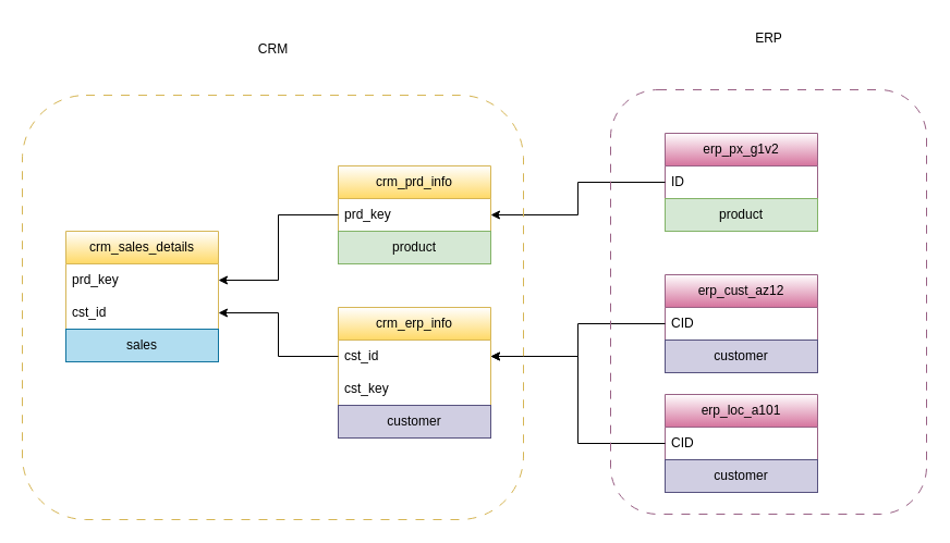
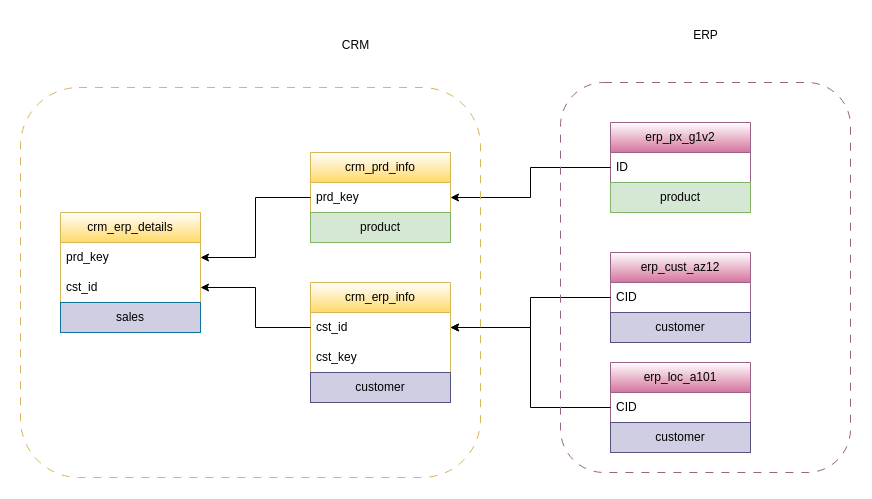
  <mxCell id="0" />
  <mxCell id="1" parent="0" />
  <mxCell id="2" value="crm_erp_info" style="swimlane;fontStyle=0;childLayout=stackLayout;horizontal=1;startSize=30;horizontalStack=0;resizeParent=1;resizeParentMax=0;resizeLast=0;collapsible=1;marginBottom=0;whiteSpace=wrap;html=1;fillColor=default;gradientColor=#ffd966;strokeColor=#d6b656;" parent="1" vertex="1"><mxGeometry x="310" y="282" width="140" height="90" as="geometry" /></mxCell>
  <mxCell id="3" value="cst_id" style="text;strokeColor=none;fillColor=none;align=left;verticalAlign=middle;spacingLeft=4;spacingRight=4;overflow=hidden;points=[[0,0.5],[1,0.5]];portConstraint=eastwest;rotatable=0;whiteSpace=wrap;html=1;" parent="2" vertex="1"><mxGeometry y="30" width="140" height="30" as="geometry" /></mxCell>
  <mxCell id="4" value="cst_key" style="text;strokeColor=none;fillColor=none;align=left;verticalAlign=middle;spacingLeft=4;spacingRight=4;overflow=hidden;points=[[0,0.5],[1,0.5]];portConstraint=eastwest;rotatable=0;whiteSpace=wrap;html=1;" parent="2" vertex="1"><mxGeometry y="60" width="140" height="30" as="geometry" /></mxCell>
  <mxCell id="5" value="crm_prd_info" style="swimlane;fontStyle=0;childLayout=stackLayout;horizontal=1;startSize=30;horizontalStack=0;resizeParent=1;resizeParentMax=0;resizeLast=0;collapsible=1;marginBottom=0;whiteSpace=wrap;html=1;fillColor=default;gradientColor=#ffd966;strokeColor=#d6b656;" parent="1" vertex="1"><mxGeometry x="310" y="152" width="140" height="60" as="geometry" /></mxCell>
  <mxCell id="6" value="prd_key" style="text;strokeColor=none;fillColor=none;align=left;verticalAlign=middle;spacingLeft=4;spacingRight=4;overflow=hidden;points=[[0,0.5],[1,0.5]];portConstraint=eastwest;rotatable=0;whiteSpace=wrap;html=1;" parent="5" vertex="1"><mxGeometry y="30" width="140" height="30" as="geometry" /></mxCell>
- <mxCell id="7" value="crm_sales_details" style="swimlane;fontStyle=0;childLayout=stackLayout;horizontal=1;startSize=30;horizontalStack=0;resizeParent=1;resizeParentMax=0;resizeLast=0;collapsible=1;marginBottom=0;whiteSpace=wrap;html=1;fillColor=default;gradientColor=#ffd966;strokeColor=#d6b656;" parent="1" vertex="1"><mxGeometry x="60" y="212" width="140" height="90" as="geometry" /></mxCell>
+ <mxCell id="7" value="crm_erp_details" style="swimlane;fontStyle=0;childLayout=stackLayout;horizontal=1;startSize=30;horizontalStack=0;resizeParent=1;resizeParentMax=0;resizeLast=0;collapsible=1;marginBottom=0;whiteSpace=wrap;html=1;fillColor=default;gradientColor=#ffd966;strokeColor=#d6b656;" parent="1" vertex="1"><mxGeometry x="60" y="212" width="140" height="90" as="geometry" /></mxCell>
  <mxCell id="8" value="prd_key" style="text;strokeColor=none;fillColor=none;align=left;verticalAlign=middle;spacingLeft=4;spacingRight=4;overflow=hidden;points=[[0,0.5],[1,0.5]];portConstraint=eastwest;rotatable=0;whiteSpace=wrap;html=1;" parent="7" vertex="1"><mxGeometry y="30" width="140" height="30" as="geometry" /></mxCell>
  <mxCell id="9" value="cst_id" style="text;strokeColor=none;fillColor=none;align=left;verticalAlign=middle;spacingLeft=4;spacingRight=4;overflow=hidden;points=[[0,0.5],[1,0.5]];portConstraint=eastwest;rotatable=0;whiteSpace=wrap;html=1;" parent="7" vertex="1"><mxGeometry y="60" width="140" height="30" as="geometry" /></mxCell>
  <mxCell id="10" value="erp_loc_a101" style="swimlane;fontStyle=0;childLayout=stackLayout;horizontal=1;startSize=30;horizontalStack=0;resizeParent=1;resizeParentMax=0;resizeLast=0;collapsible=1;marginBottom=0;whiteSpace=wrap;html=1;fillColor=default;gradientColor=#d5739d;strokeColor=#996185;" parent="1" vertex="1"><mxGeometry x="610" y="362" width="140" height="60" as="geometry" /></mxCell>
  <mxCell id="11" value="CID" style="text;strokeColor=none;fillColor=none;align=left;verticalAlign=middle;spacingLeft=4;spacingRight=4;overflow=hidden;points=[[0,0.5],[1,0.5]];portConstraint=eastwest;rotatable=0;whiteSpace=wrap;html=1;" parent="10" vertex="1"><mxGeometry y="30" width="140" height="30" as="geometry" /></mxCell>
  <mxCell id="12" value="erp_cust_az12" style="swimlane;fontStyle=0;childLayout=stackLayout;horizontal=1;startSize=30;horizontalStack=0;resizeParent=1;resizeParentMax=0;resizeLast=0;collapsible=1;marginBottom=0;whiteSpace=wrap;html=1;fillColor=default;gradientColor=#d5739d;strokeColor=#996185;" parent="1" vertex="1"><mxGeometry x="610" y="252" width="140" height="60" as="geometry" /></mxCell>
  <mxCell id="13" value="CID" style="text;strokeColor=none;fillColor=none;align=left;verticalAlign=middle;spacingLeft=4;spacingRight=4;overflow=hidden;points=[[0,0.5],[1,0.5]];portConstraint=eastwest;rotatable=0;whiteSpace=wrap;html=1;" parent="12" vertex="1"><mxGeometry y="30" width="140" height="30" as="geometry" /></mxCell>
  <mxCell id="14" value="erp_px_g1v2" style="swimlane;fontStyle=0;childLayout=stackLayout;horizontal=1;startSize=30;horizontalStack=0;resizeParent=1;resizeParentMax=0;resizeLast=0;collapsible=1;marginBottom=0;whiteSpace=wrap;html=1;fillColor=default;gradientColor=#d5739d;strokeColor=#996185;" parent="1" vertex="1"><mxGeometry x="610" y="122" width="140" height="60" as="geometry" /></mxCell>
  <mxCell id="15" value="ID" style="text;strokeColor=none;fillColor=none;align=left;verticalAlign=middle;spacingLeft=4;spacingRight=4;overflow=hidden;points=[[0,0.5],[1,0.5]];portConstraint=eastwest;rotatable=0;whiteSpace=wrap;html=1;" parent="14" vertex="1"><mxGeometry y="30" width="140" height="30" as="geometry" /></mxCell>
  <mxCell id="16" style="edgeStyle=orthogonalEdgeStyle;rounded=0;orthogonalLoop=1;jettySize=auto;html=1;exitX=0;exitY=0.5;exitDx=0;exitDy=0;entryX=1;entryY=0.5;entryDx=0;entryDy=0;" parent="1" source="6" target="8" edge="1"><mxGeometry relative="1" as="geometry" /></mxCell>
  <mxCell id="17" style="edgeStyle=orthogonalEdgeStyle;rounded=0;orthogonalLoop=1;jettySize=auto;html=1;exitX=0;exitY=0.5;exitDx=0;exitDy=0;entryX=1;entryY=0.5;entryDx=0;entryDy=0;" parent="1" source="3" target="9" edge="1"><mxGeometry relative="1" as="geometry" /></mxCell>
  <mxCell id="18" style="edgeStyle=orthogonalEdgeStyle;rounded=0;orthogonalLoop=1;jettySize=auto;html=1;exitX=0;exitY=0.5;exitDx=0;exitDy=0;entryX=1;entryY=0.5;entryDx=0;entryDy=0;" parent="1" source="15" target="6" edge="1"><mxGeometry relative="1" as="geometry" /></mxCell>
  <mxCell id="19" style="edgeStyle=orthogonalEdgeStyle;rounded=0;orthogonalLoop=1;jettySize=auto;html=1;exitX=0;exitY=0.5;exitDx=0;exitDy=0;entryX=1;entryY=0.5;entryDx=0;entryDy=0;" parent="1" source="13" target="3" edge="1"><mxGeometry relative="1" as="geometry" /></mxCell>
  <mxCell id="20" style="edgeStyle=orthogonalEdgeStyle;rounded=0;orthogonalLoop=1;jettySize=auto;html=1;exitX=0;exitY=0.5;exitDx=0;exitDy=0;entryX=1;entryY=0.5;entryDx=0;entryDy=0;" parent="1" source="11" target="3" edge="1"><mxGeometry relative="1" as="geometry" /></mxCell>
  <mxCell id="21" value="" style="rounded=1;whiteSpace=wrap;html=1;fillColor=none;strokeColor=#d6b656;gradientColor=#ffd966;dashed=1;dashPattern=8 8;" parent="1" vertex="1"><mxGeometry x="20" y="87" width="460" height="390" as="geometry" /></mxCell>
  <mxCell id="22" value="" style="rounded=1;whiteSpace=wrap;html=1;fillColor=none;strokeColor=#996185;gradientColor=#d5739d;dashed=1;dashPattern=8 8;" parent="1" vertex="1"><mxGeometry x="560" y="82" width="290" height="390" as="geometry" /></mxCell>
- <mxCell id="23" value="CRM" style="text;html=1;align=center;verticalAlign=middle;resizable=0;points=[];autosize=1;strokeColor=none;fillColor=none;" parent="1" vertex="1"><mxGeometry x="225" y="30" width="50" height="30" as="geometry" /></mxCell>
+ <mxCell id="23" value="CRM" style="text;html=1;align=center;verticalAlign=middle;resizable=0;points=[];autosize=1;strokeColor=none;fillColor=none;" parent="1" vertex="1"><mxGeometry x="330" y="30" width="50" height="30" as="geometry" /></mxCell>
  <mxCell id="24" value="ERP" style="text;html=1;align=center;verticalAlign=middle;resizable=0;points=[];autosize=1;strokeColor=none;fillColor=none;" parent="1" vertex="1"><mxGeometry x="680" y="20" width="50" height="30" as="geometry" /></mxCell>
  <mxCell id="25" value="product" style="rounded=0;whiteSpace=wrap;html=1;fillColor=#d5e8d4;strokeColor=#82b366;" vertex="1" parent="1"><mxGeometry x="610" y="182" width="140" height="30" as="geometry" /></mxCell>
  <mxCell id="26" value="product" style="rounded=0;whiteSpace=wrap;html=1;fillColor=#d5e8d4;strokeColor=#82b366;" vertex="1" parent="1"><mxGeometry x="310" y="212" width="140" height="30" as="geometry" /></mxCell>
  <mxCell id="27" value="customer" style="rounded=0;whiteSpace=wrap;html=1;fillColor=#d0cee2;strokeColor=#56517e;" vertex="1" parent="1"><mxGeometry x="310" y="372" width="140" height="30" as="geometry" /></mxCell>
  <mxCell id="28" value="customer" style="rounded=0;whiteSpace=wrap;html=1;fillColor=#d0cee2;strokeColor=#56517e;" vertex="1" parent="1"><mxGeometry x="610" y="422" width="140" height="30" as="geometry" /></mxCell>
  <mxCell id="29" value="customer" style="rounded=0;whiteSpace=wrap;html=1;fillColor=#d0cee2;strokeColor=#56517e;" vertex="1" parent="1"><mxGeometry x="610" y="312" width="140" height="30" as="geometry" /></mxCell>
- <mxCell id="30" value="sales" style="rounded=0;whiteSpace=wrap;html=1;fillColor=#b1ddf0;strokeColor=#10739e;" vertex="1" parent="1"><mxGeometry x="60" y="302" width="140" height="30" as="geometry" /></mxCell>
+ <mxCell id="30" value="sales" style="rounded=0;whiteSpace=wrap;html=1;fillColor=#d0cee2;strokeColor=#10739e;" vertex="1" parent="1"><mxGeometry x="60" y="302" width="140" height="30" as="geometry" /></mxCell>
